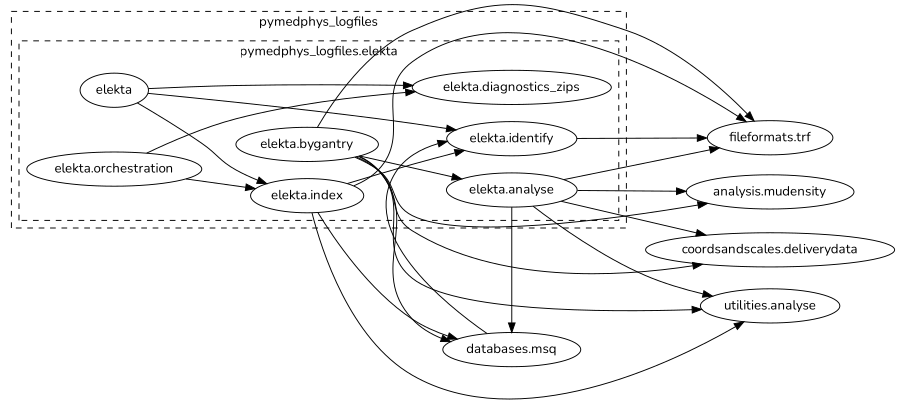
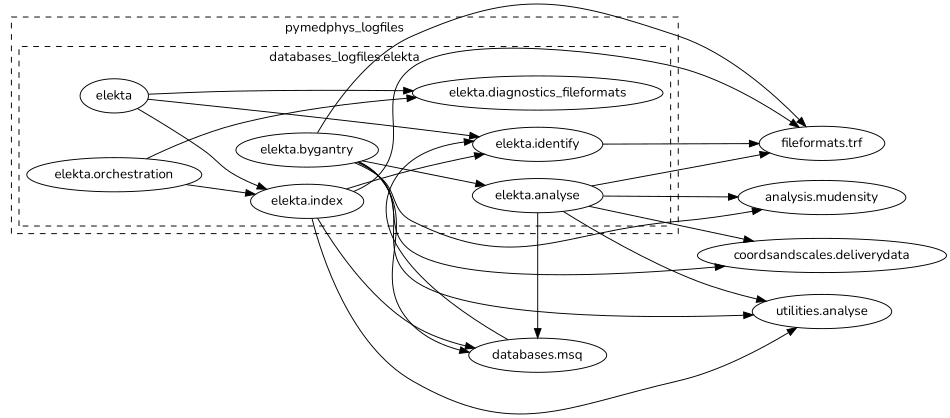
  strict digraph {
    fontname=Nunito
    rankdir=LR
    node [fontname=Nunito]
    edge [fontname=Nunito]
    n1 [label="elekta.analyse"]
-   n2 [label="elekta.diagnostics_zips"]
+   n2 [label="elekta.diagnostics_fileformats"]
    n3 [label="elekta.identify"]
    n4 [label="elekta.bygantry"]
    n5 [label="elekta.index"]
    n6 [label=elekta]
    n7 [label="elekta.orchestration"]
    n8 [label="fileformats.trf"]
    n9 [label="analysis.mudensity"]
    n10 [label="coordsandscales.deliverydata"]
    n11 [label="databases.msq"]
    n12 [label="utilities.analyse"]
    subgraph cluster_1 {
      label=pymedphys_logfiles
      style=dashed
      subgraph cluster_2 {
-       label="pymedphys_logfiles.elekta"
+       label="databases_logfiles.elekta"
        style=dashed
        subgraph sub_3 {
          label="pymedphys_logfiles.elekta"
          rank=same
          style=dashed
          n1
          n2
          n3
        }
        subgraph sub_4 {
          label="pymedphys_logfiles.elekta"
          rank=same
          style=dashed
          n4
          n5
        }
        subgraph sub_5 {
          label="pymedphys_logfiles.elekta"
          rank=same
          style=dashed
          n6
          n7
        }
      }
    }
    n1 -> n8
    n1 -> n9
    n1 -> n10
    n1 -> n11
    n1 -> n12
    n3 -> n8
    n4 -> n1
    n4 -> n8
    n4 -> n9
    n4 -> n10
    n4 -> n11
    n4 -> n12
    n5 -> n3
    n5 -> n8
    n5 -> n11
    n5 -> n12
    n6 -> n2
    n6 -> n3
    n6 -> n5
    n7 -> n2
    n7 -> n5
    n11 -> n3
  }
